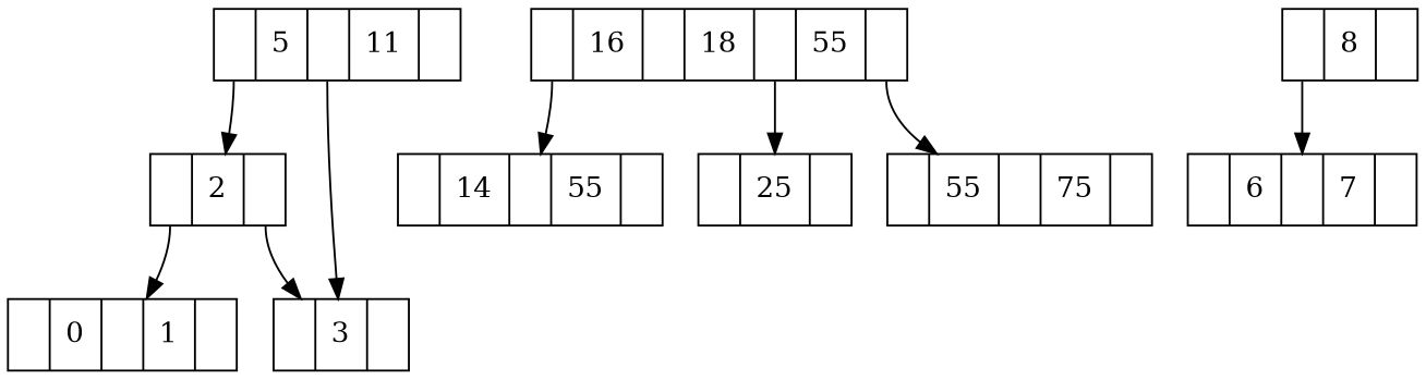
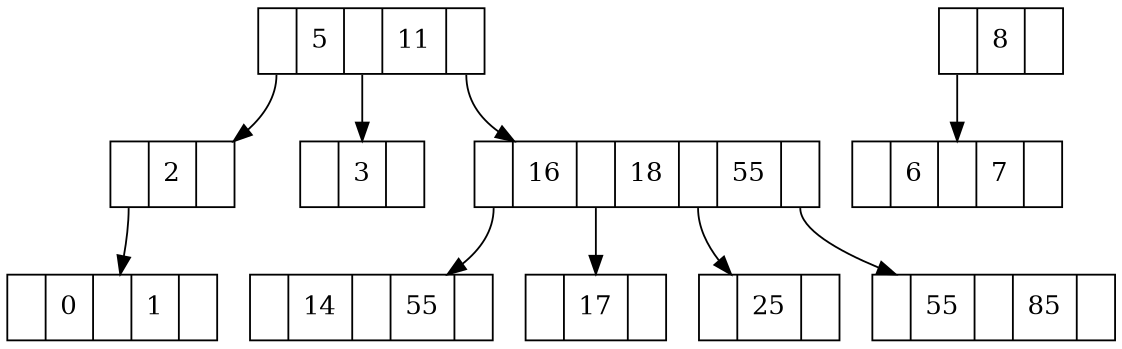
  digraph {
    node [shape=record]
    edge [tailport=f0]
    n1 [label="<f0> |5| <f1> |11| <f2>"]
    n2 [label="<f0> |2| <f1>"]
    n3 [label="<f0> |16| <f1> |18| <f2> |55| <f3>"]
    n4 [label="<f0> |3| <f1>"]
    n5 [label="<f0> |0| <f1> |1| <f2>"]
    n6 [label="<f0> |8| <f1>"]
    n7 [label="<f0> |6| <f1> |7| <f2>"]
    n8 [label="<f0> |14| <f1> |55| <f2>"]
+   n9 [label="<f0> |17| <f1>"]
    n10 [label="<f0> |25| <f1>"]
-   n11 [label="<f0> |55| <f1> |75| <f2>"]
+   n11 [label="<f0> |55| <f1> |85| <f2>"]
    n1 -> n2
+   n1 -> n3 [tailport=f2]
    n1 -> n4 [tailport=f1]
-   n2 -> n4 [tailport=f1]
    n2 -> n5
    n3 -> n8
+   n3 -> n9 [tailport=f1]
    n3 -> n10 [tailport=f2]
    n3 -> n11 [tailport=f3]
    n6 -> n7
  }
